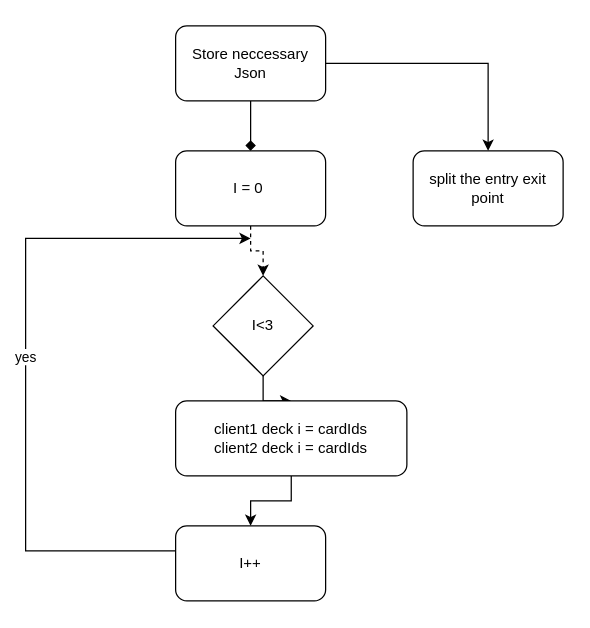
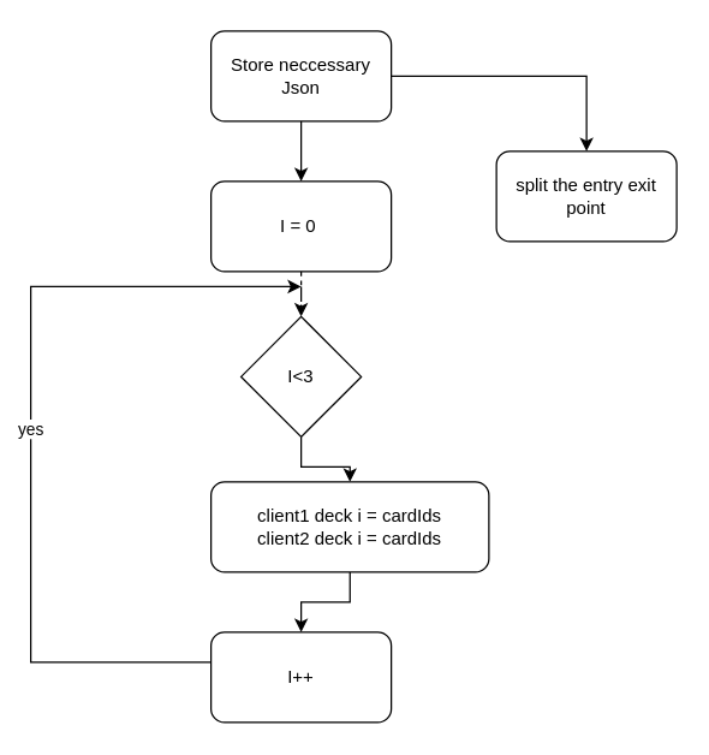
  <mxCell id="0" />
  <mxCell id="1" parent="0" />
- <mxCell id="2" value="" style="edgeStyle=orthogonalEdgeStyle;rounded=0;orthogonalLoop=1;jettySize=auto;html=1;endArrow=diamond;" edge="1" parent="1" source="4" target="6"><mxGeometry relative="1" as="geometry" /></mxCell>
+ <mxCell id="2" value="" style="edgeStyle=orthogonalEdgeStyle;rounded=0;orthogonalLoop=1;jettySize=auto;html=1;" edge="1" parent="1" source="4" target="6"><mxGeometry relative="1" as="geometry" /></mxCell>
  <mxCell id="3" style="edgeStyle=orthogonalEdgeStyle;rounded=0;orthogonalLoop=1;jettySize=auto;html=1;" edge="1" parent="1" source="4" target="13"><mxGeometry relative="1" as="geometry" /></mxCell>
  <mxCell id="4" value="Store neccessary Json" style="rounded=1;whiteSpace=wrap;html=1;" vertex="1" parent="1"><mxGeometry x="140" y="20" width="120" height="60" as="geometry" /></mxCell>
  <mxCell id="5" value="" style="edgeStyle=orthogonalEdgeStyle;rounded=0;orthogonalLoop=1;jettySize=auto;html=1;dashed=1;" edge="1" parent="1" source="6" target="8"><mxGeometry relative="1" as="geometry" /></mxCell>
  <mxCell id="6" value="I = 0&amp;nbsp;" style="rounded=1;whiteSpace=wrap;html=1;" vertex="1" parent="1"><mxGeometry x="140" y="120" width="120" height="60" as="geometry" /></mxCell>
  <mxCell id="7" value="" style="edgeStyle=orthogonalEdgeStyle;rounded=0;orthogonalLoop=1;jettySize=auto;html=1;" edge="1" parent="1" source="8" target="10"><mxGeometry relative="1" as="geometry" /></mxCell>
- <mxCell id="8" value="I&amp;lt;3" style="rhombus;whiteSpace=wrap;html=1;" vertex="1" parent="1"><mxGeometry x="170" y="220" width="80" height="80" as="geometry" /></mxCell>
+ <mxCell id="8" value="I&amp;lt;3" style="rhombus;whiteSpace=wrap;html=1;" vertex="1" parent="1"><mxGeometry x="160" y="210" width="80" height="80" as="geometry" /></mxCell>
  <mxCell id="9" value="" style="edgeStyle=orthogonalEdgeStyle;rounded=0;orthogonalLoop=1;jettySize=auto;html=1;" edge="1" parent="1" source="10" target="11"><mxGeometry relative="1" as="geometry" /></mxCell>
  <mxCell id="10" value="client1 deck i = cardIds&lt;br&gt;client2 deck i = cardIds" style="rounded=1;whiteSpace=wrap;html=1;" vertex="1" parent="1"><mxGeometry x="140" y="320" width="185" height="60" as="geometry" /></mxCell>
  <mxCell id="11" value="I++" style="rounded=1;whiteSpace=wrap;html=1;" vertex="1" parent="1"><mxGeometry x="140" y="420" width="120" height="60" as="geometry" /></mxCell>
  <mxCell id="12" value="yes" style="endArrow=classic;html=1;rounded=0;" edge="1" parent="1"><mxGeometry width="50" height="50" relative="1" as="geometry"><mxPoint x="140" y="440" as="sourcePoint" /><mxPoint x="200" y="190" as="targetPoint" /><Array as="points"><mxPoint x="20" y="440" /><mxPoint x="20" y="190" /></Array></mxGeometry></mxCell>
- <mxCell id="13" value="split the entry exit point" style="rounded=1;whiteSpace=wrap;html=1;" vertex="1" parent="1"><mxGeometry x="330" y="120" width="120" height="60" as="geometry" /></mxCell>
+ <mxCell id="13" value="split the entry exit point" style="rounded=1;whiteSpace=wrap;html=1;" vertex="1" parent="1"><mxGeometry x="330" y="100" width="120" height="60" as="geometry" /></mxCell>
